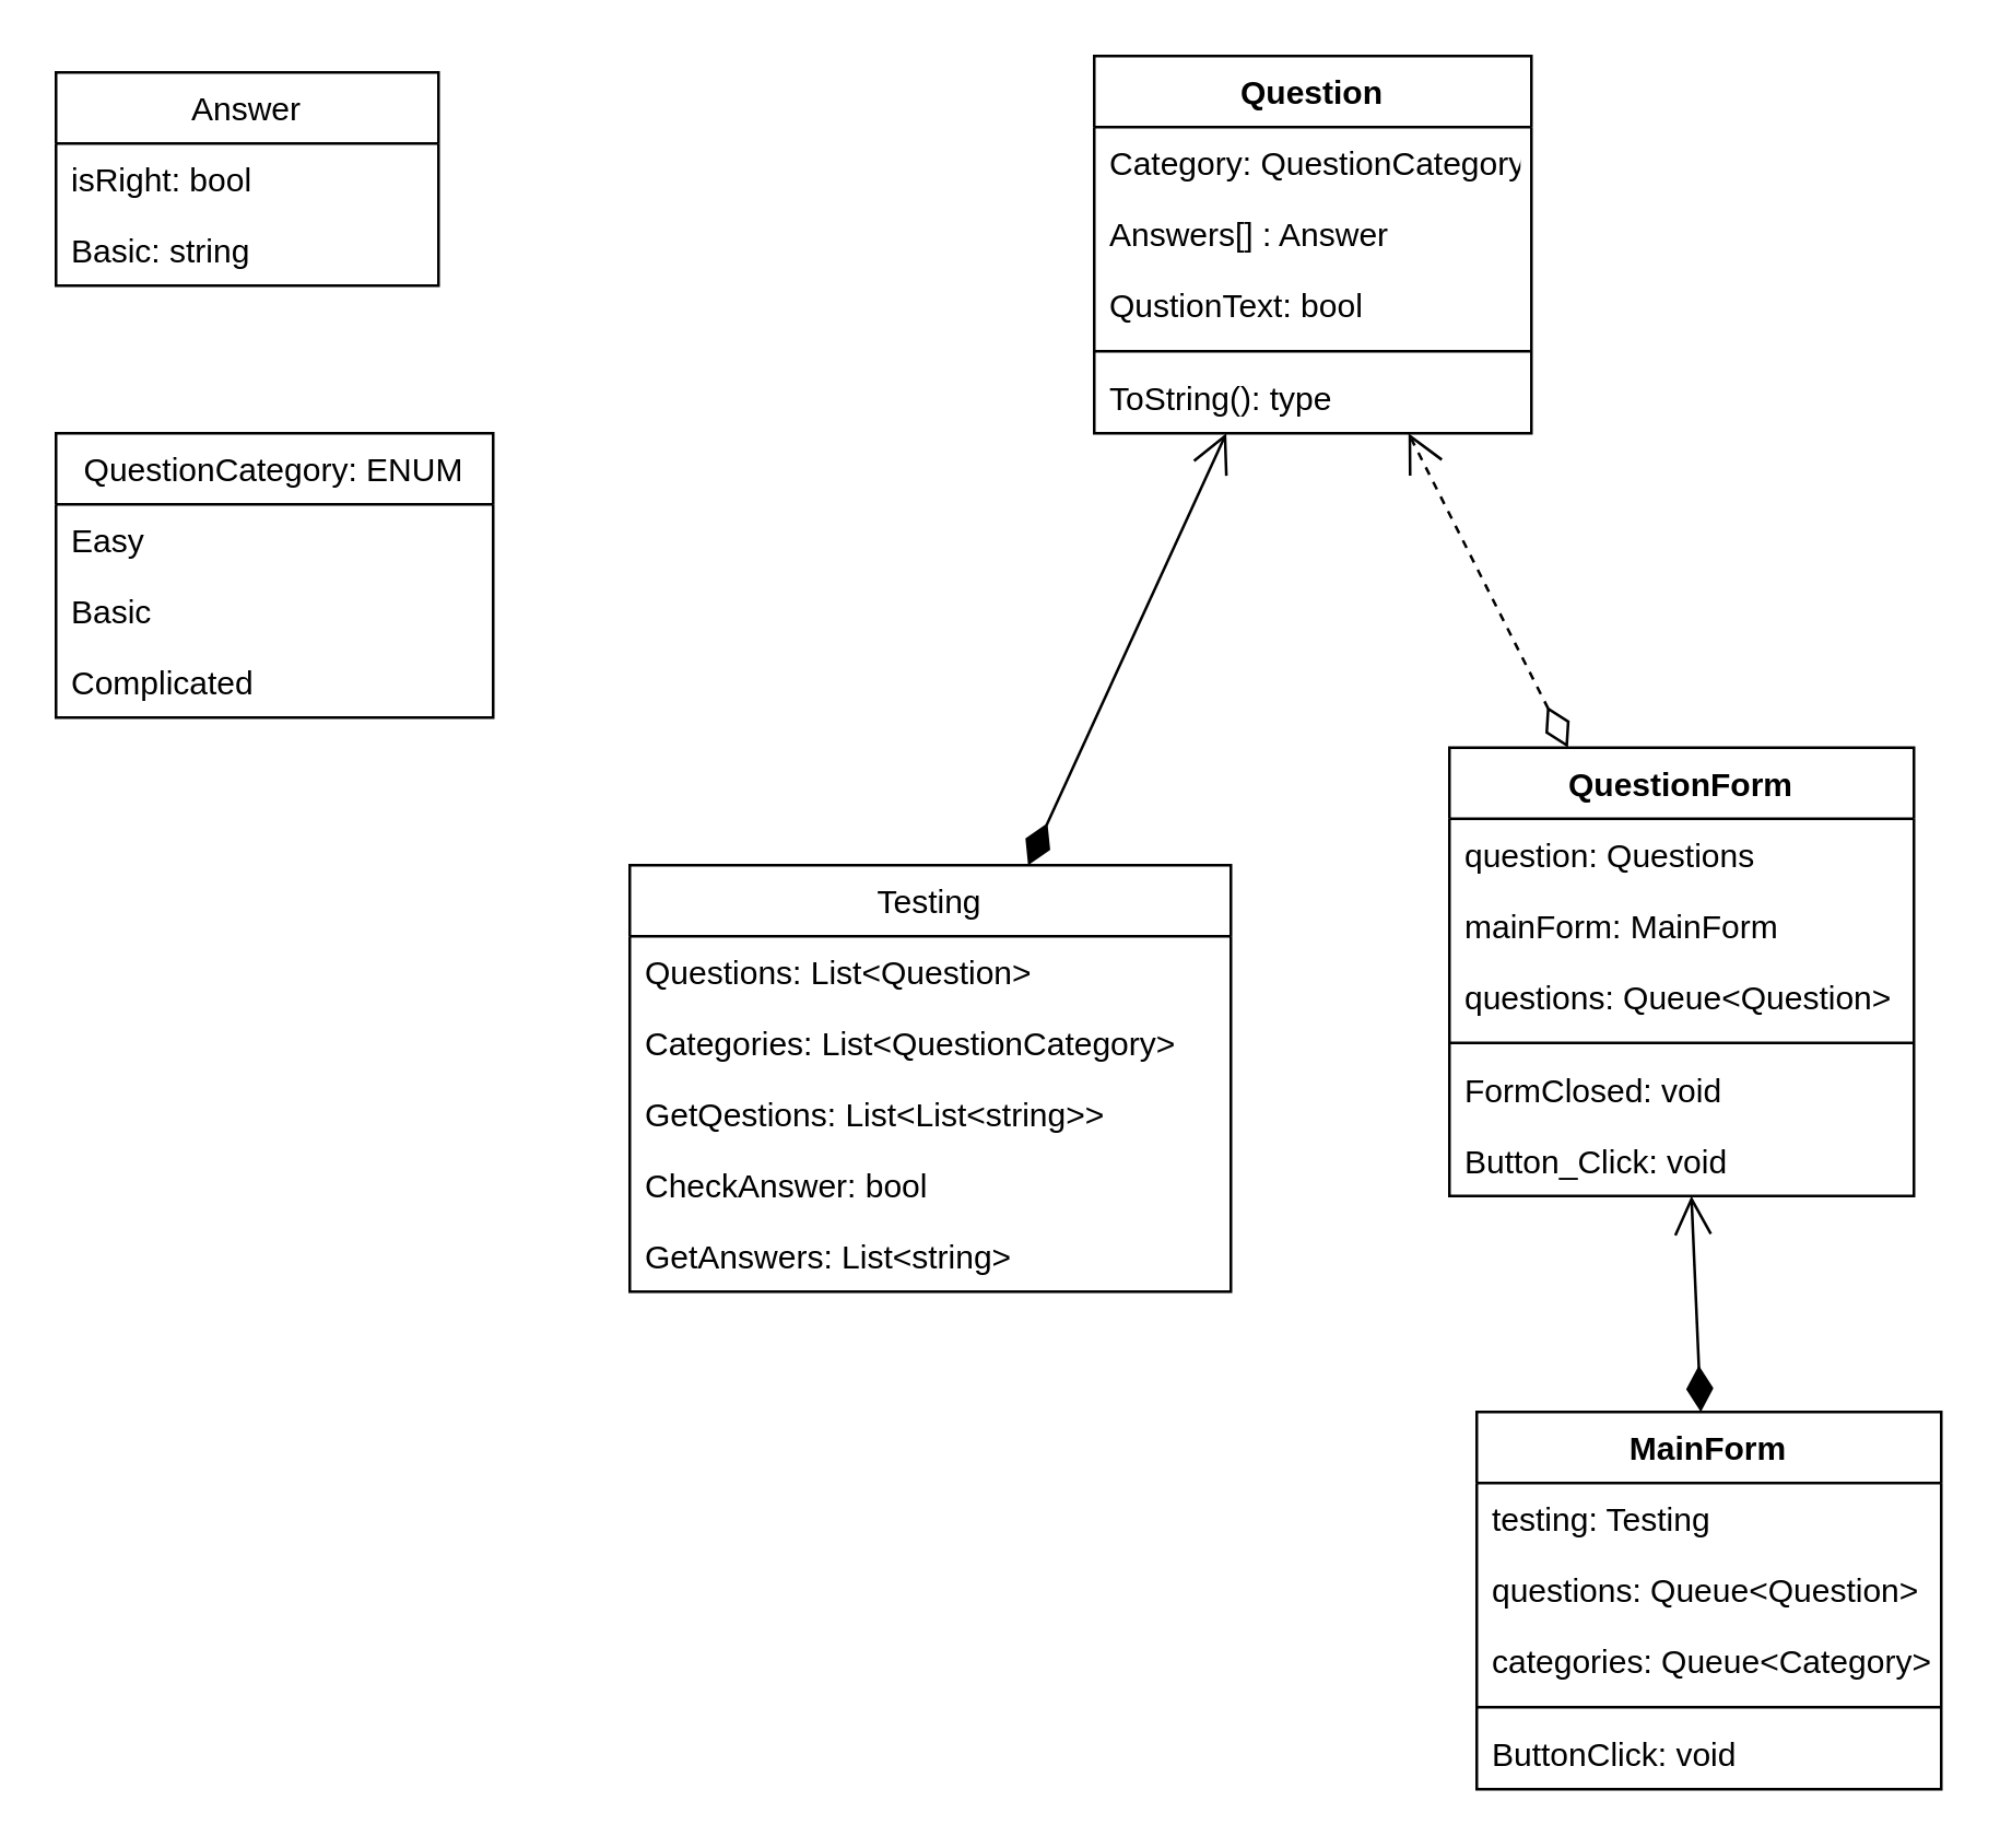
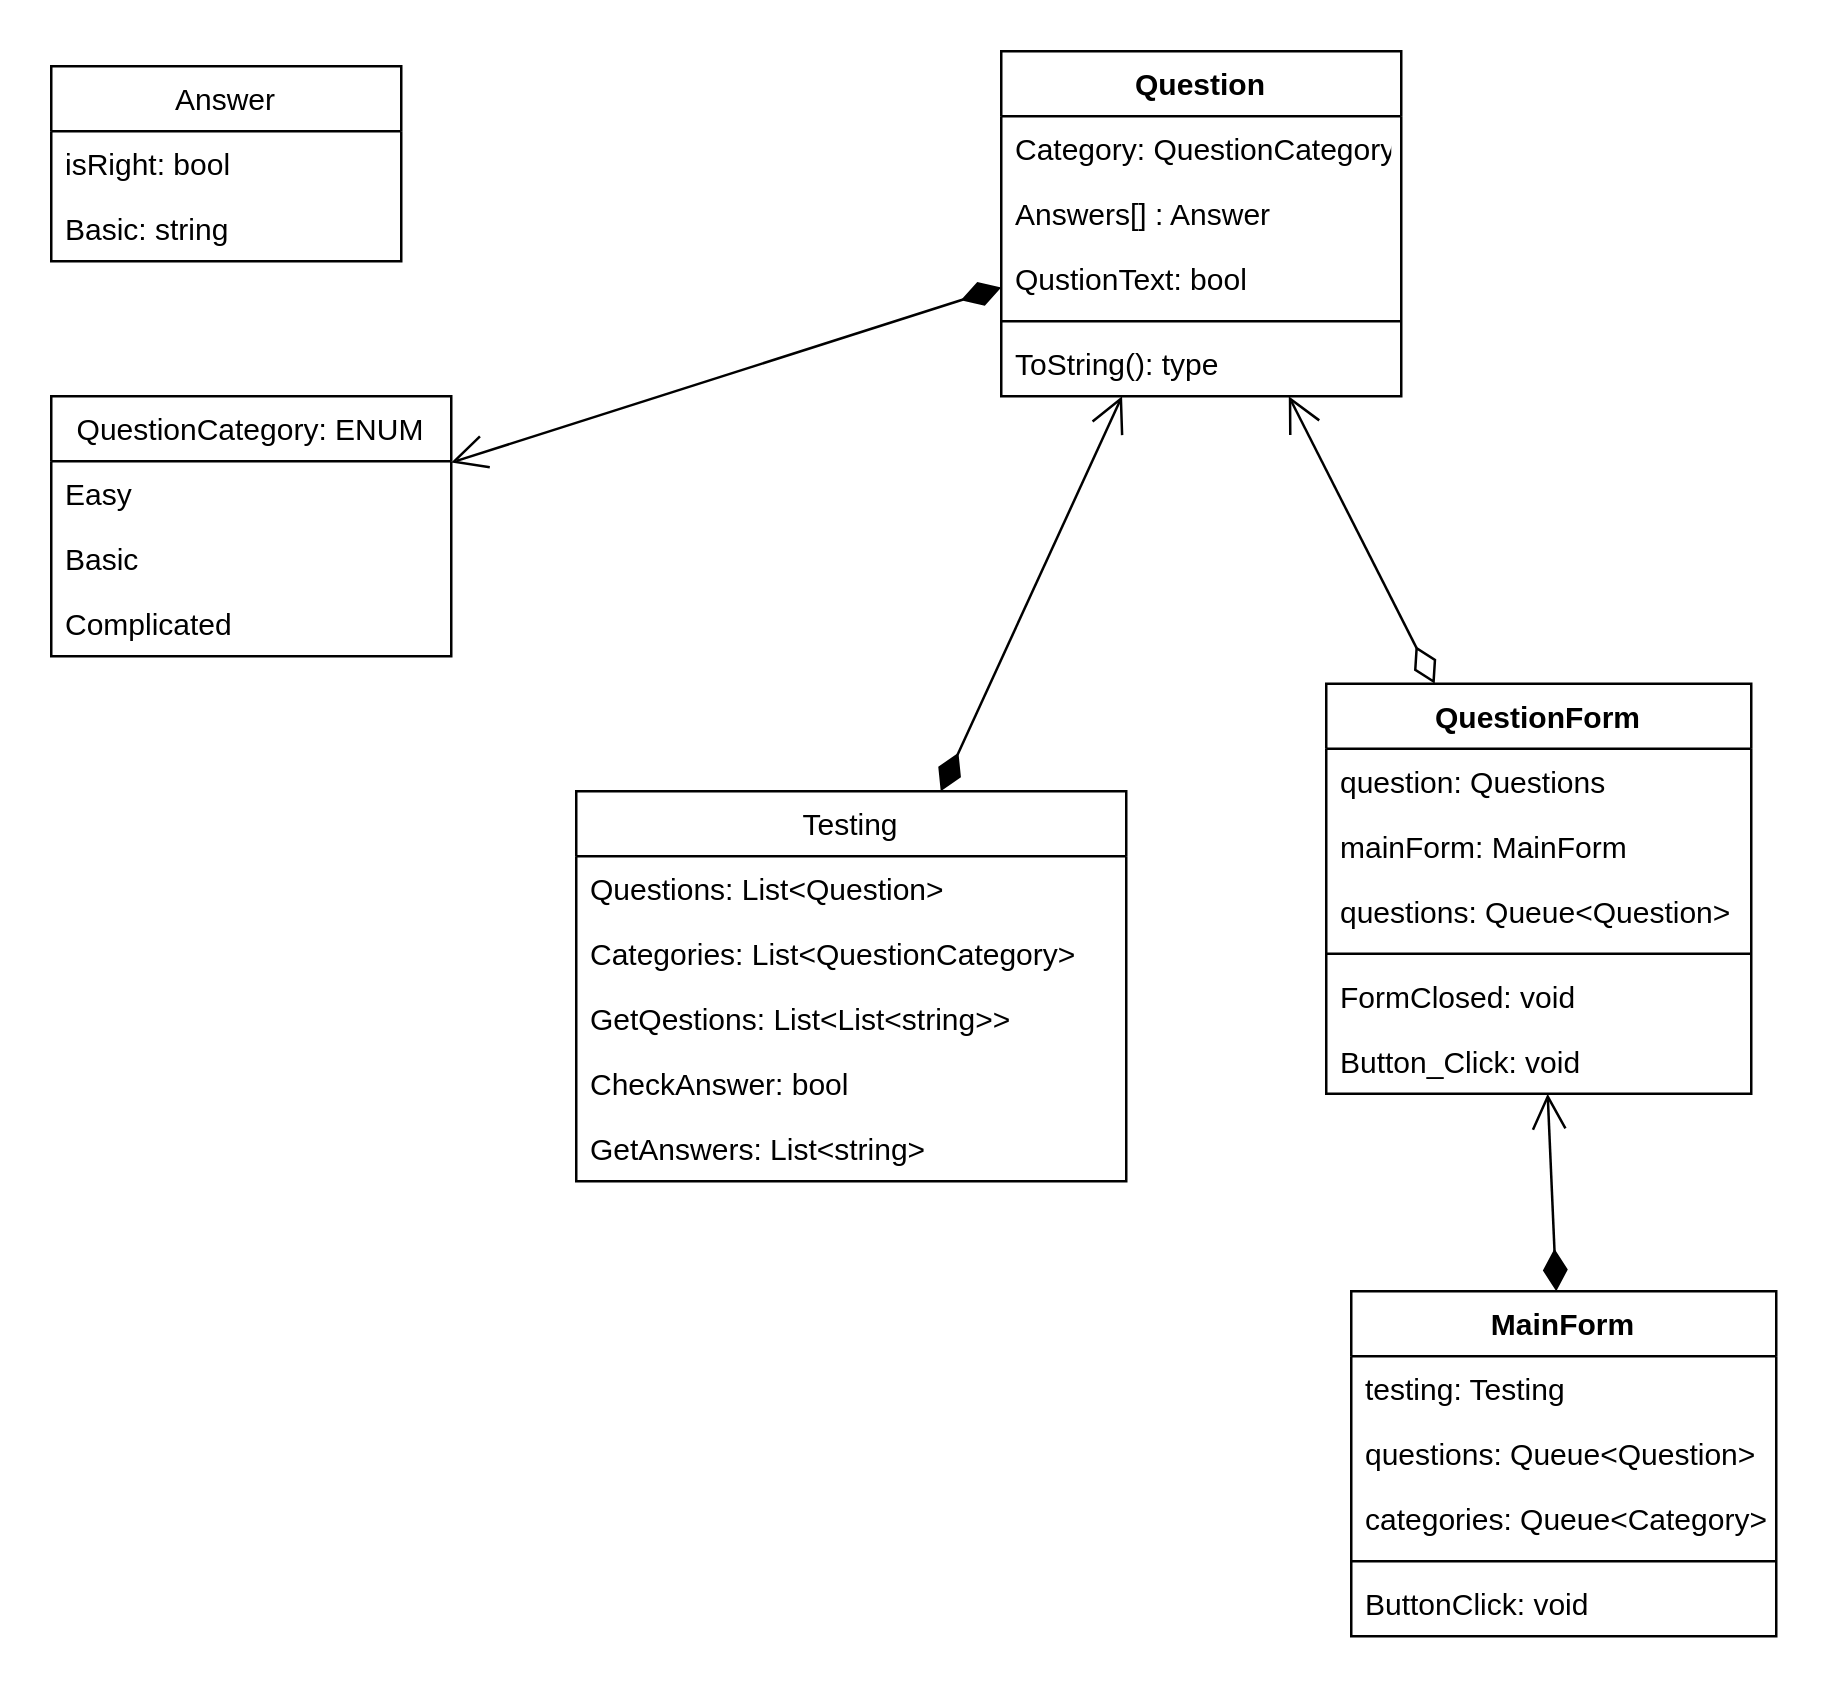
  <mxCell id="0" />
  <mxCell id="1" parent="0" />
  <mxCell id="2" value="Answer" style="swimlane;fontStyle=0;childLayout=stackLayout;horizontal=1;startSize=26;fillColor=none;horizontalStack=0;resizeParent=1;resizeParentMax=0;resizeLast=0;collapsible=1;marginBottom=0;" parent="1" vertex="1"><mxGeometry x="20" y="26" width="140" height="78" as="geometry" /></mxCell>
  <mxCell id="3" value="isRight: bool" style="text;strokeColor=none;fillColor=none;align=left;verticalAlign=top;spacingLeft=4;spacingRight=4;overflow=hidden;rotatable=0;points=[[0,0.5],[1,0.5]];portConstraint=eastwest;" parent="2" vertex="1"><mxGeometry y="26" width="140" height="26" as="geometry" /></mxCell>
  <mxCell id="4" value="Basic: string" style="text;strokeColor=none;fillColor=none;align=left;verticalAlign=top;spacingLeft=4;spacingRight=4;overflow=hidden;rotatable=0;points=[[0,0.5],[1,0.5]];portConstraint=eastwest;" parent="2" vertex="1"><mxGeometry y="52" width="140" height="26" as="geometry" /></mxCell>
  <mxCell id="5" value="Question" style="swimlane;fontStyle=1;align=center;verticalAlign=top;childLayout=stackLayout;horizontal=1;startSize=26;horizontalStack=0;resizeParent=1;resizeParentMax=0;resizeLast=0;collapsible=1;marginBottom=0;" parent="1" vertex="1"><mxGeometry x="400" y="20" width="160" height="138" as="geometry" /></mxCell>
  <mxCell id="6" value="Category: QuestionCategory&#10;" style="text;strokeColor=none;fillColor=none;align=left;verticalAlign=top;spacingLeft=4;spacingRight=4;overflow=hidden;rotatable=0;points=[[0,0.5],[1,0.5]];portConstraint=eastwest;" parent="5" vertex="1"><mxGeometry y="26" width="160" height="26" as="geometry" /></mxCell>
  <mxCell id="7" value="Answers[] : Answer" style="text;strokeColor=none;fillColor=none;align=left;verticalAlign=top;spacingLeft=4;spacingRight=4;overflow=hidden;rotatable=0;points=[[0,0.5],[1,0.5]];portConstraint=eastwest;" parent="5" vertex="1"><mxGeometry y="52" width="160" height="26" as="geometry" /></mxCell>
  <mxCell id="8" value="QustionText: bool" style="text;strokeColor=none;fillColor=none;align=left;verticalAlign=top;spacingLeft=4;spacingRight=4;overflow=hidden;rotatable=0;points=[[0,0.5],[1,0.5]];portConstraint=eastwest;" parent="5" vertex="1"><mxGeometry y="78" width="160" height="26" as="geometry" /></mxCell>
  <mxCell id="9" value="" style="line;strokeWidth=1;fillColor=none;align=left;verticalAlign=middle;spacingTop=-1;spacingLeft=3;spacingRight=3;rotatable=0;labelPosition=right;points=[];portConstraint=eastwest;" parent="5" vertex="1"><mxGeometry y="104" width="160" height="8" as="geometry" /></mxCell>
  <mxCell id="10" value="ToString(): type" style="text;strokeColor=none;fillColor=none;align=left;verticalAlign=top;spacingLeft=4;spacingRight=4;overflow=hidden;rotatable=0;points=[[0,0.5],[1,0.5]];portConstraint=eastwest;" parent="5" vertex="1"><mxGeometry y="112" width="160" height="26" as="geometry" /></mxCell>
  <mxCell id="11" value="QuestionCategory: ENUM" style="swimlane;fontStyle=0;childLayout=stackLayout;horizontal=1;startSize=26;fillColor=none;horizontalStack=0;resizeParent=1;resizeParentMax=0;resizeLast=0;collapsible=1;marginBottom=0;" parent="1" vertex="1"><mxGeometry x="20" y="158" width="160" height="104" as="geometry" /></mxCell>
  <mxCell id="12" value="Easy" style="text;strokeColor=none;fillColor=none;align=left;verticalAlign=top;spacingLeft=4;spacingRight=4;overflow=hidden;rotatable=0;points=[[0,0.5],[1,0.5]];portConstraint=eastwest;" parent="11" vertex="1"><mxGeometry y="26" width="160" height="26" as="geometry" /></mxCell>
  <mxCell id="13" value="Basic" style="text;strokeColor=none;fillColor=none;align=left;verticalAlign=top;spacingLeft=4;spacingRight=4;overflow=hidden;rotatable=0;points=[[0,0.5],[1,0.5]];portConstraint=eastwest;" parent="11" vertex="1"><mxGeometry y="52" width="160" height="26" as="geometry" /></mxCell>
  <mxCell id="14" value="Complicated" style="text;strokeColor=none;fillColor=none;align=left;verticalAlign=top;spacingLeft=4;spacingRight=4;overflow=hidden;rotatable=0;points=[[0,0.5],[1,0.5]];portConstraint=eastwest;" parent="11" vertex="1"><mxGeometry y="78" width="160" height="26" as="geometry" /></mxCell>
+ <mxCell id="15" value="" style="endArrow=open;html=1;endSize=12;startArrow=diamondThin;startSize=14;startFill=1;align=left;verticalAlign=bottom;" parent="1" source="5" target="11" edge="1"><mxGeometry x="-1" y="3" relative="1" as="geometry"><mxPoint x="270" y="316" as="sourcePoint" /><mxPoint x="430" y="316" as="targetPoint" /></mxGeometry></mxCell>
  <mxCell id="16" value="Testing" style="swimlane;fontStyle=0;childLayout=stackLayout;horizontal=1;startSize=26;fillColor=none;horizontalStack=0;resizeParent=1;resizeParentMax=0;resizeLast=0;collapsible=1;marginBottom=0;" parent="1" vertex="1"><mxGeometry x="230" y="316" width="220" height="156" as="geometry" /></mxCell>
  <mxCell id="17" value="Questions: List&lt;Question&gt;" style="text;strokeColor=none;fillColor=none;align=left;verticalAlign=top;spacingLeft=4;spacingRight=4;overflow=hidden;rotatable=0;points=[[0,0.5],[1,0.5]];portConstraint=eastwest;" parent="16" vertex="1"><mxGeometry y="26" width="220" height="26" as="geometry" /></mxCell>
  <mxCell id="18" value="Categories: List&lt;QuestionCategory&gt;" style="text;strokeColor=none;fillColor=none;align=left;verticalAlign=top;spacingLeft=4;spacingRight=4;overflow=hidden;rotatable=0;points=[[0,0.5],[1,0.5]];portConstraint=eastwest;" vertex="1" parent="16"><mxGeometry y="52" width="220" height="26" as="geometry" /></mxCell>
  <mxCell id="19" value="GetQestions: List&lt;List&lt;string&gt;&gt;" style="text;strokeColor=none;fillColor=none;align=left;verticalAlign=top;spacingLeft=4;spacingRight=4;overflow=hidden;rotatable=0;points=[[0,0.5],[1,0.5]];portConstraint=eastwest;" vertex="1" parent="16"><mxGeometry y="78" width="220" height="26" as="geometry" /></mxCell>
  <mxCell id="20" value="CheckAnswer: bool" style="text;strokeColor=none;fillColor=none;align=left;verticalAlign=top;spacingLeft=4;spacingRight=4;overflow=hidden;rotatable=0;points=[[0,0.5],[1,0.5]];portConstraint=eastwest;" vertex="1" parent="16"><mxGeometry y="104" width="220" height="26" as="geometry" /></mxCell>
  <mxCell id="21" value="GetAnswers: List&lt;string&gt;" style="text;strokeColor=none;fillColor=none;align=left;verticalAlign=top;spacingLeft=4;spacingRight=4;overflow=hidden;rotatable=0;points=[[0,0.5],[1,0.5]];portConstraint=eastwest;" vertex="1" parent="16"><mxGeometry y="130" width="220" height="26" as="geometry" /></mxCell>
  <mxCell id="22" value="" style="endArrow=open;html=1;endSize=12;startArrow=diamondThin;startSize=14;startFill=1;align=left;verticalAlign=bottom;" parent="1" source="16" target="5" edge="1"><mxGeometry x="-1" y="3" relative="1" as="geometry"><mxPoint x="400" y="236" as="sourcePoint" /><mxPoint x="190" y="194.526" as="targetPoint" /></mxGeometry></mxCell>
  <mxCell id="23" value="QuestionForm&#10;" style="swimlane;fontStyle=1;align=center;verticalAlign=top;childLayout=stackLayout;horizontal=1;startSize=26;horizontalStack=0;resizeParent=1;resizeParentMax=0;resizeLast=0;collapsible=1;marginBottom=0;" parent="1" vertex="1"><mxGeometry x="530" y="273" width="170" height="164" as="geometry" /></mxCell>
  <mxCell id="24" value="question: Questions" style="text;strokeColor=none;fillColor=none;align=left;verticalAlign=top;spacingLeft=4;spacingRight=4;overflow=hidden;rotatable=0;points=[[0,0.5],[1,0.5]];portConstraint=eastwest;" parent="23" vertex="1"><mxGeometry y="26" width="170" height="26" as="geometry" /></mxCell>
  <mxCell id="25" value="mainForm: MainForm" style="text;strokeColor=none;fillColor=none;align=left;verticalAlign=top;spacingLeft=4;spacingRight=4;overflow=hidden;rotatable=0;points=[[0,0.5],[1,0.5]];portConstraint=eastwest;" parent="23" vertex="1"><mxGeometry y="52" width="170" height="26" as="geometry" /></mxCell>
  <mxCell id="26" value="questions: Queue&lt;Question&gt;" style="text;strokeColor=none;fillColor=none;align=left;verticalAlign=top;spacingLeft=4;spacingRight=4;overflow=hidden;rotatable=0;points=[[0,0.5],[1,0.5]];portConstraint=eastwest;" parent="23" vertex="1"><mxGeometry y="78" width="170" height="26" as="geometry" /></mxCell>
  <mxCell id="27" value="" style="line;strokeWidth=1;fillColor=none;align=left;verticalAlign=middle;spacingTop=-1;spacingLeft=3;spacingRight=3;rotatable=0;labelPosition=right;points=[];portConstraint=eastwest;" parent="23" vertex="1"><mxGeometry y="104" width="170" height="8" as="geometry" /></mxCell>
  <mxCell id="28" value="FormClosed: void" style="text;strokeColor=none;fillColor=none;align=left;verticalAlign=top;spacingLeft=4;spacingRight=4;overflow=hidden;rotatable=0;points=[[0,0.5],[1,0.5]];portConstraint=eastwest;" parent="23" vertex="1"><mxGeometry y="112" width="170" height="26" as="geometry" /></mxCell>
  <mxCell id="29" value="Button_Click: void" style="text;strokeColor=none;fillColor=none;align=left;verticalAlign=top;spacingLeft=4;spacingRight=4;overflow=hidden;rotatable=0;points=[[0,0.5],[1,0.5]];portConstraint=eastwest;" parent="23" vertex="1"><mxGeometry y="138" width="170" height="26" as="geometry" /></mxCell>
  <mxCell id="30" value="MainForm" style="swimlane;fontStyle=1;align=center;verticalAlign=top;childLayout=stackLayout;horizontal=1;startSize=26;horizontalStack=0;resizeParent=1;resizeParentMax=0;resizeLast=0;collapsible=1;marginBottom=0;" parent="1" vertex="1"><mxGeometry x="540" y="516" width="170" height="138" as="geometry" /></mxCell>
  <mxCell id="31" value="testing: Testing" style="text;strokeColor=none;fillColor=none;align=left;verticalAlign=top;spacingLeft=4;spacingRight=4;overflow=hidden;rotatable=0;points=[[0,0.5],[1,0.5]];portConstraint=eastwest;" parent="30" vertex="1"><mxGeometry y="26" width="170" height="26" as="geometry" /></mxCell>
  <mxCell id="32" value="questions: Queue&lt;Question&gt;" style="text;strokeColor=none;fillColor=none;align=left;verticalAlign=top;spacingLeft=4;spacingRight=4;overflow=hidden;rotatable=0;points=[[0,0.5],[1,0.5]];portConstraint=eastwest;" parent="30" vertex="1"><mxGeometry y="52" width="170" height="26" as="geometry" /></mxCell>
  <mxCell id="33" value="categories: Queue&lt;Category&gt;" style="text;strokeColor=none;fillColor=none;align=left;verticalAlign=top;spacingLeft=4;spacingRight=4;overflow=hidden;rotatable=0;points=[[0,0.5],[1,0.5]];portConstraint=eastwest;" parent="30" vertex="1"><mxGeometry y="78" width="170" height="26" as="geometry" /></mxCell>
  <mxCell id="34" value="" style="line;strokeWidth=1;fillColor=none;align=left;verticalAlign=middle;spacingTop=-1;spacingLeft=3;spacingRight=3;rotatable=0;labelPosition=right;points=[];portConstraint=eastwest;" parent="30" vertex="1"><mxGeometry y="104" width="170" height="8" as="geometry" /></mxCell>
  <mxCell id="35" value="ButtonClick: void" style="text;strokeColor=none;fillColor=none;align=left;verticalAlign=top;spacingLeft=4;spacingRight=4;overflow=hidden;rotatable=0;points=[[0,0.5],[1,0.5]];portConstraint=eastwest;" parent="30" vertex="1"><mxGeometry y="112" width="170" height="26" as="geometry" /></mxCell>
- <mxCell id="36" value="" style="endArrow=open;html=1;endSize=12;startArrow=diamondThin;startSize=14;startFill=0;align=left;verticalAlign=bottom;dashed=1;" parent="1" source="23" target="5" edge="1"><mxGeometry x="-1" y="3" relative="1" as="geometry"><mxPoint x="870" y="172.767" as="sourcePoint" /><mxPoint x="630" y="157.998" as="targetPoint" /></mxGeometry></mxCell>
+ <mxCell id="36" value="" style="endArrow=open;html=1;endSize=12;startArrow=diamondThin;startSize=14;startFill=0;align=left;verticalAlign=bottom;" parent="1" source="23" target="5" edge="1"><mxGeometry x="-1" y="3" relative="1" as="geometry"><mxPoint x="870" y="172.767" as="sourcePoint" /><mxPoint x="630" y="157.998" as="targetPoint" /></mxGeometry></mxCell>
  <mxCell id="37" value="" style="endArrow=open;html=1;endSize=12;startArrow=diamondThin;startSize=14;startFill=1;align=left;verticalAlign=bottom;" parent="1" source="30" target="23" edge="1"><mxGeometry x="-1" y="3" relative="1" as="geometry"><mxPoint x="426.957" y="420" as="sourcePoint" /><mxPoint x="530" y="262" as="targetPoint" /></mxGeometry></mxCell>
